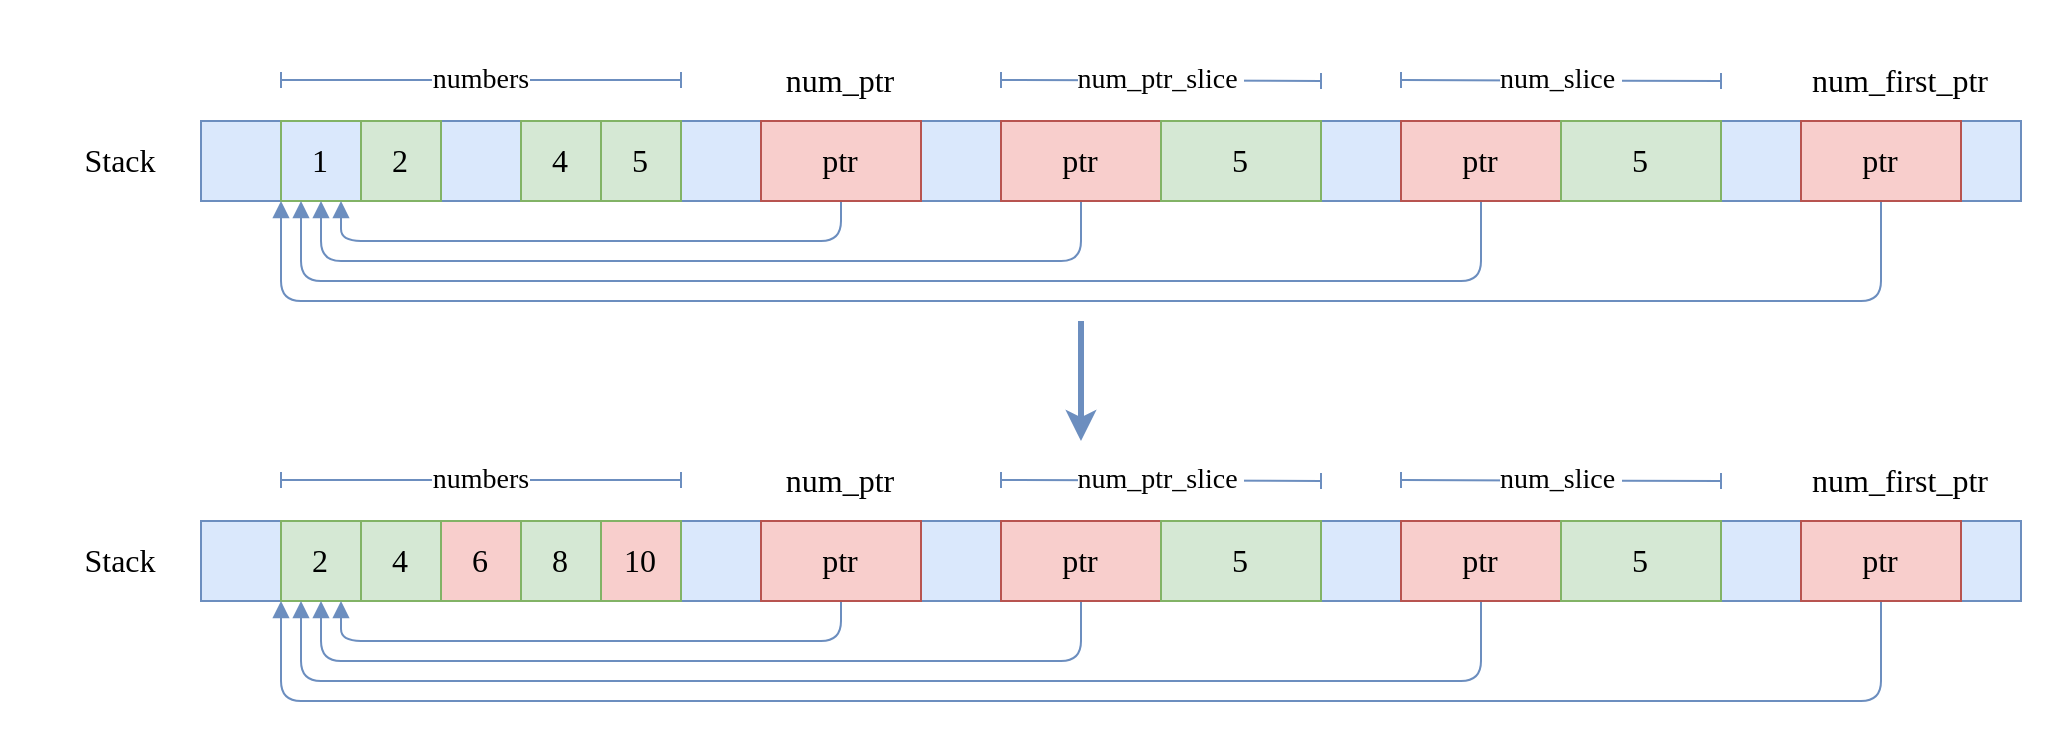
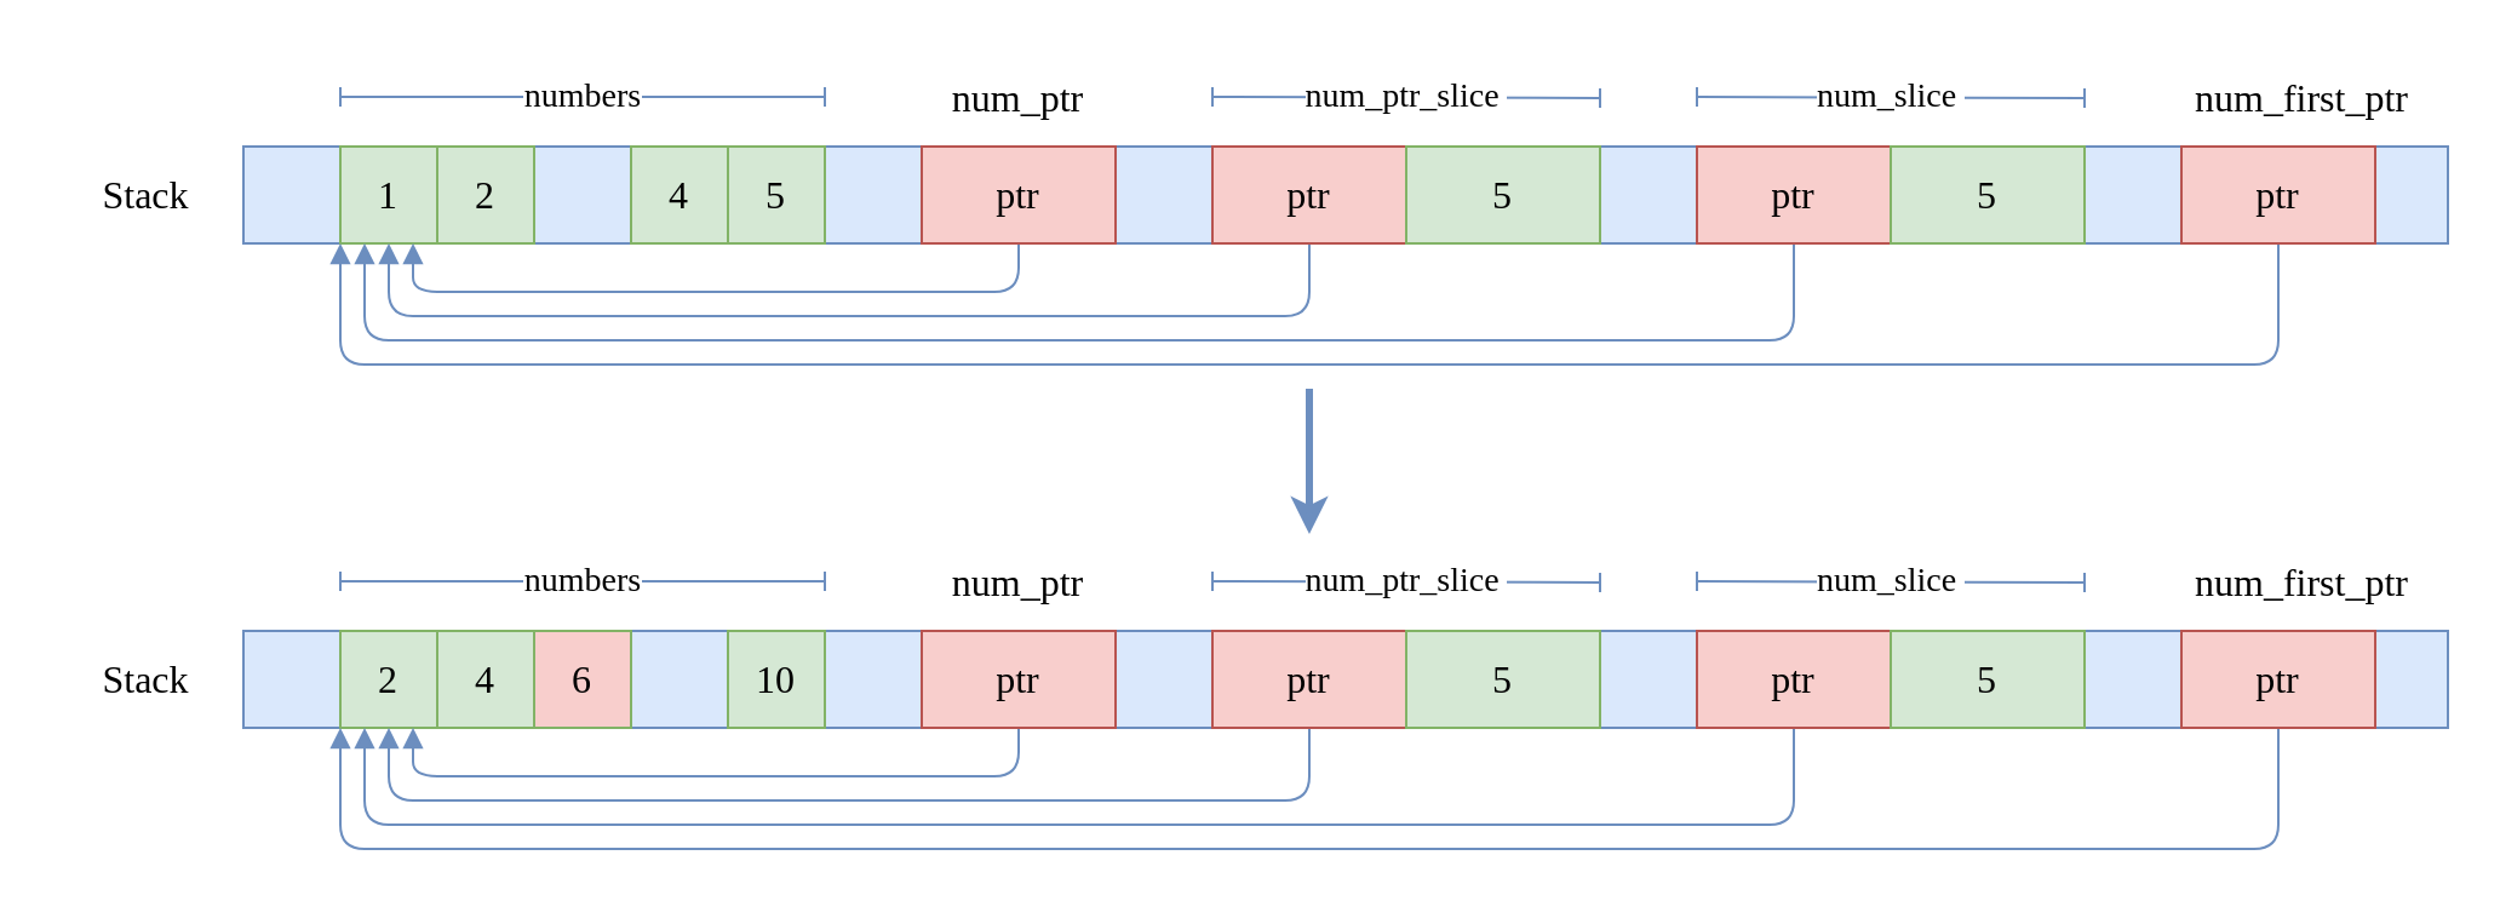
  <mxCell id="0" />
  <mxCell id="1" parent="0" />
  <mxCell id="2" value="" style="rounded=0;whiteSpace=wrap;html=1;shadow=0;strokeColor=#6c8ebf;strokeWidth=1;fontFamily=Ubuntu;fontSize=16;fontStyle=0;fillColor=#dae8fc;" parent="1" vertex="1"><mxGeometry x="100" y="60" width="910" height="40" as="geometry" /></mxCell>
  <mxCell id="3" value="Stack" style="text;html=1;align=center;verticalAlign=middle;whiteSpace=wrap;rounded=0;fontFamily=Ubuntu;fontSize=16;fontStyle=0;" parent="1" vertex="1"><mxGeometry x="20" y="60" width="80" height="40" as="geometry" /></mxCell>
- <mxCell id="4" value="1" style="rounded=0;whiteSpace=wrap;html=1;shadow=0;strokeColor=#82b366;strokeWidth=1;fontFamily=Ubuntu;fontSize=16;fontStyle=0;fillColor=#dae8fc;" parent="1" vertex="1"><mxGeometry x="140" y="60" width="40" height="40" as="geometry" /></mxCell>
+ <mxCell id="4" value="1" style="rounded=0;whiteSpace=wrap;html=1;shadow=0;strokeColor=#82b366;strokeWidth=1;fontFamily=Ubuntu;fontSize=16;fontStyle=0;fillColor=#d5e8d4;" parent="1" vertex="1"><mxGeometry x="140" y="60" width="40" height="40" as="geometry" /></mxCell>
  <mxCell id="5" value="2" style="rounded=0;whiteSpace=wrap;html=1;shadow=0;strokeColor=#82b366;strokeWidth=1;fontFamily=Ubuntu;fontSize=16;fontStyle=0;fillColor=#d5e8d4;" parent="1" vertex="1"><mxGeometry x="180" y="60" width="40" height="40" as="geometry" /></mxCell>
  <mxCell id="6" value="4" style="rounded=0;whiteSpace=wrap;html=1;shadow=0;strokeColor=#82b366;strokeWidth=1;fontFamily=Ubuntu;fontSize=16;fontStyle=0;fillColor=#d5e8d4;" parent="1" vertex="1"><mxGeometry x="260" y="60" width="40" height="40" as="geometry" /></mxCell>
  <mxCell id="7" value="5" style="rounded=0;whiteSpace=wrap;html=1;shadow=0;strokeColor=#82b366;strokeWidth=1;fontFamily=Ubuntu;fontSize=16;fontStyle=0;fillColor=#d5e8d4;" parent="1" vertex="1"><mxGeometry x="300" y="60" width="40" height="40" as="geometry" /></mxCell>
  <mxCell id="8" value="numbers" style="endArrow=baseDash;startArrow=baseDash;html=1;rounded=1;shadow=0;strokeColor=#6c8ebf;strokeWidth=1;fontFamily=Ubuntu;fontSize=14;fontStyle=0;fillColor=#dae8fc;endFill=0;startFill=0;" parent="1" edge="1"><mxGeometry width="50" height="50" relative="1" as="geometry"><mxPoint x="140" y="39.5" as="sourcePoint" /><mxPoint x="340" y="39.5" as="targetPoint" /></mxGeometry></mxCell>
  <mxCell id="9" style="edgeStyle=orthogonalEdgeStyle;rounded=1;orthogonalLoop=1;jettySize=auto;html=1;entryX=0.75;entryY=1;entryDx=0;entryDy=0;shadow=0;strokeColor=#6c8ebf;strokeWidth=1;fontFamily=Ubuntu;fontSize=14;fontStyle=0;endArrow=block;endFill=1;fillColor=#dae8fc;" parent="1" source="10" target="4" edge="1"><mxGeometry relative="1" as="geometry"><Array as="points"><mxPoint x="420" y="120" /><mxPoint x="170" y="120" /></Array></mxGeometry></mxCell>
  <mxCell id="10" value="ptr" style="rounded=0;whiteSpace=wrap;html=1;shadow=0;strokeColor=#b85450;strokeWidth=1;fontFamily=Ubuntu;fontSize=16;fontStyle=0;fillColor=#f8cecc;" parent="1" vertex="1"><mxGeometry x="380" y="60" width="80" height="40" as="geometry" /></mxCell>
  <mxCell id="11" value="num_ptr" style="text;html=1;align=center;verticalAlign=middle;whiteSpace=wrap;rounded=0;fontFamily=Ubuntu;fontSize=16;fontStyle=0;" parent="1" vertex="1"><mxGeometry x="380" y="20" width="80" height="40" as="geometry" /></mxCell>
  <mxCell id="12" style="edgeStyle=orthogonalEdgeStyle;rounded=1;orthogonalLoop=1;jettySize=auto;html=1;entryX=0.5;entryY=1;entryDx=0;entryDy=0;shadow=0;strokeColor=#6c8ebf;strokeWidth=1;fontFamily=Ubuntu;fontSize=14;fontStyle=0;endArrow=block;endFill=1;fillColor=#dae8fc;" parent="1" source="13" target="4" edge="1"><mxGeometry relative="1" as="geometry"><Array as="points"><mxPoint x="540" y="130" /><mxPoint x="160" y="130" /></Array></mxGeometry></mxCell>
  <mxCell id="13" value="ptr" style="rounded=0;whiteSpace=wrap;html=1;shadow=0;strokeColor=#b85450;strokeWidth=1;fontFamily=Ubuntu;fontSize=16;fontStyle=0;fillColor=#f8cecc;" parent="1" vertex="1"><mxGeometry x="500" y="60" width="80" height="40" as="geometry" /></mxCell>
  <mxCell id="14" value="5" style="rounded=0;whiteSpace=wrap;html=1;shadow=0;strokeColor=#82b366;strokeWidth=1;fontFamily=Ubuntu;fontSize=16;fontStyle=0;fillColor=#d5e8d4;" parent="1" vertex="1"><mxGeometry x="580" y="60" width="80" height="40" as="geometry" /></mxCell>
  <mxCell id="15" value="num_ptr_slice&amp;nbsp;" style="endArrow=baseDash;startArrow=baseDash;html=1;rounded=1;shadow=0;strokeColor=#6c8ebf;strokeWidth=1;fontFamily=Ubuntu;fontSize=14;fontStyle=0;fillColor=#dae8fc;startFill=0;endFill=0;" parent="1" edge="1"><mxGeometry width="50" height="50" relative="1" as="geometry"><mxPoint x="500" y="39.5" as="sourcePoint" /><mxPoint x="660" y="40" as="targetPoint" /></mxGeometry></mxCell>
  <mxCell id="16" style="edgeStyle=orthogonalEdgeStyle;rounded=1;orthogonalLoop=1;jettySize=auto;html=1;entryX=0.25;entryY=1;entryDx=0;entryDy=0;shadow=0;strokeColor=#6c8ebf;strokeWidth=1;fontFamily=Ubuntu;fontSize=14;fontStyle=0;endArrow=block;endFill=1;fillColor=#dae8fc;" parent="1" source="17" target="4" edge="1"><mxGeometry relative="1" as="geometry"><Array as="points"><mxPoint x="740" y="140" /><mxPoint x="150" y="140" /></Array></mxGeometry></mxCell>
  <mxCell id="17" value="ptr" style="rounded=0;whiteSpace=wrap;html=1;shadow=0;strokeColor=#b85450;strokeWidth=1;fontFamily=Ubuntu;fontSize=16;fontStyle=0;fillColor=#f8cecc;" parent="1" vertex="1"><mxGeometry x="700" y="60" width="80" height="40" as="geometry" /></mxCell>
  <mxCell id="18" value="5" style="rounded=0;whiteSpace=wrap;html=1;shadow=0;strokeColor=#82b366;strokeWidth=1;fontFamily=Ubuntu;fontSize=16;fontStyle=0;fillColor=#d5e8d4;" parent="1" vertex="1"><mxGeometry x="780" y="60" width="80" height="40" as="geometry" /></mxCell>
  <mxCell id="19" value="num_slice&amp;nbsp;" style="endArrow=baseDash;startArrow=baseDash;html=1;rounded=1;shadow=0;strokeColor=#6c8ebf;strokeWidth=1;fontFamily=Ubuntu;fontSize=14;fontStyle=0;fillColor=#dae8fc;endFill=0;startFill=0;" parent="1" edge="1"><mxGeometry width="50" height="50" relative="1" as="geometry"><mxPoint x="700" y="39.5" as="sourcePoint" /><mxPoint x="860" y="40" as="targetPoint" /></mxGeometry></mxCell>
  <mxCell id="20" style="edgeStyle=orthogonalEdgeStyle;rounded=1;orthogonalLoop=1;jettySize=auto;html=1;entryX=0;entryY=1;entryDx=0;entryDy=0;shadow=0;strokeColor=#6c8ebf;strokeWidth=1;fontFamily=Ubuntu;fontSize=14;fontStyle=0;endArrow=block;endFill=1;fillColor=#dae8fc;" edge="1" parent="1" source="21" target="4"><mxGeometry relative="1" as="geometry"><Array as="points"><mxPoint x="940" y="150" /><mxPoint x="140" y="150" /></Array></mxGeometry></mxCell>
  <mxCell id="21" value="ptr" style="rounded=0;whiteSpace=wrap;html=1;shadow=0;strokeColor=#b85450;strokeWidth=1;fontFamily=Ubuntu;fontSize=16;fontStyle=0;fillColor=#f8cecc;" vertex="1" parent="1"><mxGeometry x="900" y="60" width="80" height="40" as="geometry" /></mxCell>
  <mxCell id="22" value="num_first_ptr" style="text;html=1;align=center;verticalAlign=middle;whiteSpace=wrap;rounded=0;fontFamily=Ubuntu;fontSize=16;fontStyle=0;" vertex="1" parent="1"><mxGeometry x="890" y="20" width="120" height="40" as="geometry" /></mxCell>
  <mxCell id="23" value="" style="rounded=0;whiteSpace=wrap;html=1;shadow=0;strokeColor=#6c8ebf;strokeWidth=1;fontFamily=Ubuntu;fontSize=16;fontStyle=0;fillColor=#dae8fc;" vertex="1" parent="1"><mxGeometry x="100" y="260" width="910" height="40" as="geometry" /></mxCell>
  <mxCell id="24" value="Stack" style="text;html=1;align=center;verticalAlign=middle;whiteSpace=wrap;rounded=0;fontFamily=Ubuntu;fontSize=16;fontStyle=0;" vertex="1" parent="1"><mxGeometry x="20" y="260" width="80" height="40" as="geometry" /></mxCell>
  <mxCell id="25" value="2" style="rounded=0;whiteSpace=wrap;html=1;shadow=0;strokeColor=#82b366;strokeWidth=1;fontFamily=Ubuntu;fontSize=16;fontStyle=0;fillColor=#d5e8d4;" vertex="1" parent="1"><mxGeometry x="140" y="260" width="40" height="40" as="geometry" /></mxCell>
  <mxCell id="26" value="4" style="rounded=0;whiteSpace=wrap;html=1;shadow=0;strokeColor=#82b366;strokeWidth=1;fontFamily=Ubuntu;fontSize=16;fontStyle=0;fillColor=#d5e8d4;" vertex="1" parent="1"><mxGeometry x="180" y="260" width="40" height="40" as="geometry" /></mxCell>
  <mxCell id="27" value="6" style="rounded=0;whiteSpace=wrap;html=1;shadow=0;strokeColor=#82b366;strokeWidth=1;fontFamily=Ubuntu;fontSize=16;fontStyle=0;fillColor=#f8cecc;" vertex="1" parent="1"><mxGeometry x="220" y="260" width="40" height="40" as="geometry" /></mxCell>
- <mxCell id="28" value="8" style="rounded=0;whiteSpace=wrap;html=1;shadow=0;strokeColor=#82b366;strokeWidth=1;fontFamily=Ubuntu;fontSize=16;fontStyle=0;fillColor=#d5e8d4;" vertex="1" parent="1"><mxGeometry x="260" y="260" width="40" height="40" as="geometry" /></mxCell>
- <mxCell id="29" value="10" style="rounded=0;whiteSpace=wrap;html=1;shadow=0;strokeColor=#82b366;strokeWidth=1;fontFamily=Ubuntu;fontSize=16;fontStyle=0;fillColor=#f8cecc;" vertex="1" parent="1"><mxGeometry x="300" y="260" width="40" height="40" as="geometry" /></mxCell>
+ <mxCell id="29" value="10" style="rounded=0;whiteSpace=wrap;html=1;shadow=0;strokeColor=#82b366;strokeWidth=1;fontFamily=Ubuntu;fontSize=16;fontStyle=0;fillColor=#d5e8d4;" vertex="1" parent="1"><mxGeometry x="300" y="260" width="40" height="40" as="geometry" /></mxCell>
  <mxCell id="30" value="numbers" style="endArrow=baseDash;startArrow=baseDash;html=1;rounded=1;shadow=0;strokeColor=#6c8ebf;strokeWidth=1;fontFamily=Ubuntu;fontSize=14;fontStyle=0;fillColor=#dae8fc;endFill=0;startFill=0;" edge="1" parent="1"><mxGeometry width="50" height="50" relative="1" as="geometry"><mxPoint x="140" y="239.5" as="sourcePoint" /><mxPoint x="340" y="239.5" as="targetPoint" /></mxGeometry></mxCell>
  <mxCell id="31" style="edgeStyle=orthogonalEdgeStyle;rounded=1;orthogonalLoop=1;jettySize=auto;html=1;entryX=0.75;entryY=1;entryDx=0;entryDy=0;shadow=0;strokeColor=#6c8ebf;strokeWidth=1;fontFamily=Ubuntu;fontSize=14;fontStyle=0;endArrow=block;endFill=1;fillColor=#dae8fc;" edge="1" source="32" target="25" parent="1"><mxGeometry relative="1" as="geometry"><Array as="points"><mxPoint x="420" y="320" /><mxPoint x="170" y="320" /></Array></mxGeometry></mxCell>
  <mxCell id="32" value="ptr" style="rounded=0;whiteSpace=wrap;html=1;shadow=0;strokeColor=#b85450;strokeWidth=1;fontFamily=Ubuntu;fontSize=16;fontStyle=0;fillColor=#f8cecc;" vertex="1" parent="1"><mxGeometry x="380" y="260" width="80" height="40" as="geometry" /></mxCell>
  <mxCell id="33" value="num_ptr" style="text;html=1;align=center;verticalAlign=middle;whiteSpace=wrap;rounded=0;fontFamily=Ubuntu;fontSize=16;fontStyle=0;" vertex="1" parent="1"><mxGeometry x="380" y="220" width="80" height="40" as="geometry" /></mxCell>
  <mxCell id="34" style="edgeStyle=orthogonalEdgeStyle;rounded=1;orthogonalLoop=1;jettySize=auto;html=1;entryX=0.5;entryY=1;entryDx=0;entryDy=0;shadow=0;strokeColor=#6c8ebf;strokeWidth=1;fontFamily=Ubuntu;fontSize=14;fontStyle=0;endArrow=block;endFill=1;fillColor=#dae8fc;" edge="1" source="35" target="25" parent="1"><mxGeometry relative="1" as="geometry"><Array as="points"><mxPoint x="540" y="330" /><mxPoint x="160" y="330" /></Array></mxGeometry></mxCell>
  <mxCell id="35" value="ptr" style="rounded=0;whiteSpace=wrap;html=1;shadow=0;strokeColor=#b85450;strokeWidth=1;fontFamily=Ubuntu;fontSize=16;fontStyle=0;fillColor=#f8cecc;" vertex="1" parent="1"><mxGeometry x="500" y="260" width="80" height="40" as="geometry" /></mxCell>
  <mxCell id="36" value="5" style="rounded=0;whiteSpace=wrap;html=1;shadow=0;strokeColor=#82b366;strokeWidth=1;fontFamily=Ubuntu;fontSize=16;fontStyle=0;fillColor=#d5e8d4;" vertex="1" parent="1"><mxGeometry x="580" y="260" width="80" height="40" as="geometry" /></mxCell>
  <mxCell id="37" value="num_ptr_slice&amp;nbsp;" style="endArrow=baseDash;startArrow=baseDash;html=1;rounded=1;shadow=0;strokeColor=#6c8ebf;strokeWidth=1;fontFamily=Ubuntu;fontSize=14;fontStyle=0;fillColor=#dae8fc;startFill=0;endFill=0;" edge="1" parent="1"><mxGeometry width="50" height="50" relative="1" as="geometry"><mxPoint x="500" y="239.5" as="sourcePoint" /><mxPoint x="660" y="240" as="targetPoint" /></mxGeometry></mxCell>
  <mxCell id="38" style="edgeStyle=orthogonalEdgeStyle;rounded=1;orthogonalLoop=1;jettySize=auto;html=1;entryX=0.25;entryY=1;entryDx=0;entryDy=0;shadow=0;strokeColor=#6c8ebf;strokeWidth=1;fontFamily=Ubuntu;fontSize=14;fontStyle=0;endArrow=block;endFill=1;fillColor=#dae8fc;" edge="1" source="39" target="25" parent="1"><mxGeometry relative="1" as="geometry"><Array as="points"><mxPoint x="740" y="340" /><mxPoint x="150" y="340" /></Array></mxGeometry></mxCell>
  <mxCell id="39" value="ptr" style="rounded=0;whiteSpace=wrap;html=1;shadow=0;strokeColor=#b85450;strokeWidth=1;fontFamily=Ubuntu;fontSize=16;fontStyle=0;fillColor=#f8cecc;" vertex="1" parent="1"><mxGeometry x="700" y="260" width="80" height="40" as="geometry" /></mxCell>
  <mxCell id="40" value="5" style="rounded=0;whiteSpace=wrap;html=1;shadow=0;strokeColor=#82b366;strokeWidth=1;fontFamily=Ubuntu;fontSize=16;fontStyle=0;fillColor=#d5e8d4;" vertex="1" parent="1"><mxGeometry x="780" y="260" width="80" height="40" as="geometry" /></mxCell>
  <mxCell id="41" value="num_slice&amp;nbsp;" style="endArrow=baseDash;startArrow=baseDash;html=1;rounded=1;shadow=0;strokeColor=#6c8ebf;strokeWidth=1;fontFamily=Ubuntu;fontSize=14;fontStyle=0;fillColor=#dae8fc;endFill=0;startFill=0;" edge="1" parent="1"><mxGeometry width="50" height="50" relative="1" as="geometry"><mxPoint x="700" y="239.5" as="sourcePoint" /><mxPoint x="860" y="240" as="targetPoint" /></mxGeometry></mxCell>
  <mxCell id="42" style="edgeStyle=orthogonalEdgeStyle;rounded=1;orthogonalLoop=1;jettySize=auto;html=1;entryX=0;entryY=1;entryDx=0;entryDy=0;shadow=0;strokeColor=#6c8ebf;strokeWidth=1;fontFamily=Ubuntu;fontSize=14;fontStyle=0;endArrow=block;endFill=1;fillColor=#dae8fc;" edge="1" source="43" target="25" parent="1"><mxGeometry relative="1" as="geometry"><Array as="points"><mxPoint x="940" y="350" /><mxPoint x="140" y="350" /></Array></mxGeometry></mxCell>
  <mxCell id="43" value="ptr" style="rounded=0;whiteSpace=wrap;html=1;shadow=0;strokeColor=#b85450;strokeWidth=1;fontFamily=Ubuntu;fontSize=16;fontStyle=0;fillColor=#f8cecc;" vertex="1" parent="1"><mxGeometry x="900" y="260" width="80" height="40" as="geometry" /></mxCell>
  <mxCell id="44" value="num_first_ptr" style="text;html=1;align=center;verticalAlign=middle;whiteSpace=wrap;rounded=0;fontFamily=Ubuntu;fontSize=16;fontStyle=0;" vertex="1" parent="1"><mxGeometry x="890" y="220" width="120" height="40" as="geometry" /></mxCell>
  <mxCell id="45" value="" style="endArrow=classic;html=1;rounded=1;shadow=0;strokeColor=#6c8ebf;strokeWidth=3;fontFamily=Ubuntu;fontSize=14;fontStyle=0;fillColor=#dae8fc;" edge="1" parent="1"><mxGeometry width="50" height="50" relative="1" as="geometry"><mxPoint x="540" y="160" as="sourcePoint" /><mxPoint x="540" y="220" as="targetPoint" /></mxGeometry></mxCell>
